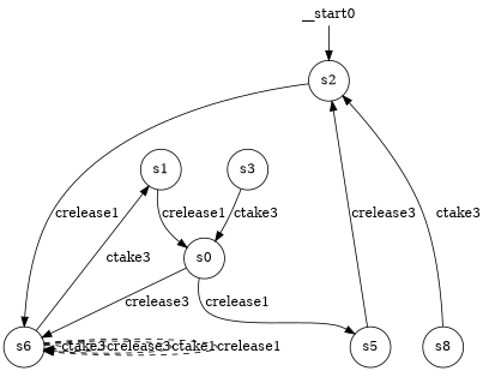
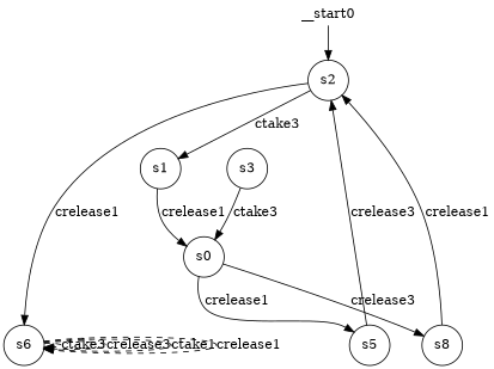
  digraph {
    node [shape=circle]
    edge [modality=MUST style="strict"]
    n1 [label=s2]
    n2 [label=s1]
    n3 [label=s6]
    n4 [label=s3]
    n5 [label=s0]
    n6 [label=s5]
    n7 [label=s8]
    __start0 [height=0 shape=none width=0]
-   n3 -> n2 [label=ctake3]
+   n1 -> n2 [label=ctake3]
    n1 -> n3 [label=crelease1 modality=MAY]
    n2 -> n5 [label=crelease1]
    n3 -> n3 [label=ctake3 modality=MAY style=dashed]
    n3 -> n3 [label=crelease3 modality=MAY style=dashed]
    n3 -> n3 [label=ctake1 modality=MAY style=dashed]
    n3 -> n3 [label=crelease1 modality=MAY style=dashed]
    n4 -> n5 [label=ctake3]
    n5 -> n6 [label=crelease1]
-   n5 -> n3 [label=crelease3]
+   n5 -> n7 [label=crelease3]
    n6 -> n1 [label=crelease3]
-   n7 -> n1 [label=ctake3]
+   n7 -> n1 [label=crelease1]
    __start0 -> n1 [modality="" style=""]
  }
